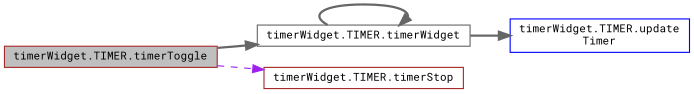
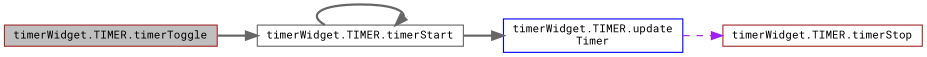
  digraph {
    fontname="Roboto Mono"
    rankdir=LR
    node [color=brown fillcolor=white fontname="Roboto Mono" fontsize=10 shape=record style=filled]
    edge [color=gray40 fontname="Roboto Mono" fontsize=10 labelfontname=Helvetica labelfontsize=10 style=bold]
    n1 [fillcolor=grey75 fontcolor=black height=0.2 label="timerWidget.TIMER.timerToggle" width=0.4]
-   n2 [color=gray40 height=0.2 label="timerWidget.TIMER.timerWidget" width=0.4]
+   n2 [color=gray40 height=0.2 label="timerWidget.TIMER.timerStart" width=0.4]
    n3 [height=0.2 label="timerWidget.TIMER.timerStop" width=0.4]
    n4 [color=blue height=0.2 label="timerWidget.TIMER.update\lTimer" width=0.4]
    n1 -> n2
-   n1 -> n3 [color=purple style=dashed]
+   n4 -> n3 [color=purple style=dashed]
    n2 -> n2
    n2 -> n4
  }
